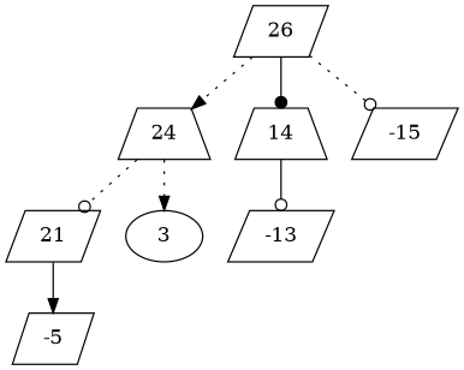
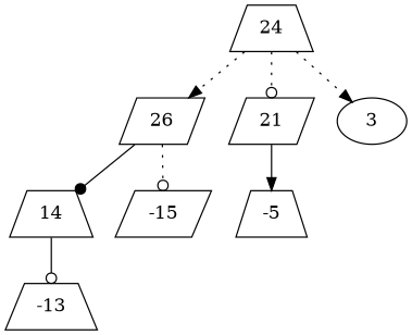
  digraph {
    node [shape=trapezium]
    edge [arrowhead=normal style=dotted]
    n1 [label=26 shape=parallelogram]
    n2 [label=24]
    n3 [label=14]
    n4 [label=-15 shape=parallelogram]
    n5 [label=21 shape=parallelogram]
    n6 [label=3 shape=ellipse]
-   n7 [label=-13 shape=parallelogram]
-   n8 [label=-5 shape=parallelogram]
-   n1 -> n2
+   n7 [label=-13]
+   n8 [label=-5]
+   n2 -> n1
    n1 -> n3 [arrowhead=dot style=solid]
    n1 -> n4 [arrowhead=odot]
    n2 -> n5 [arrowhead=odot]
    n2 -> n6
    n3 -> n7 [arrowhead=odot style=solid]
    n5 -> n8 [style=solid]
  }
